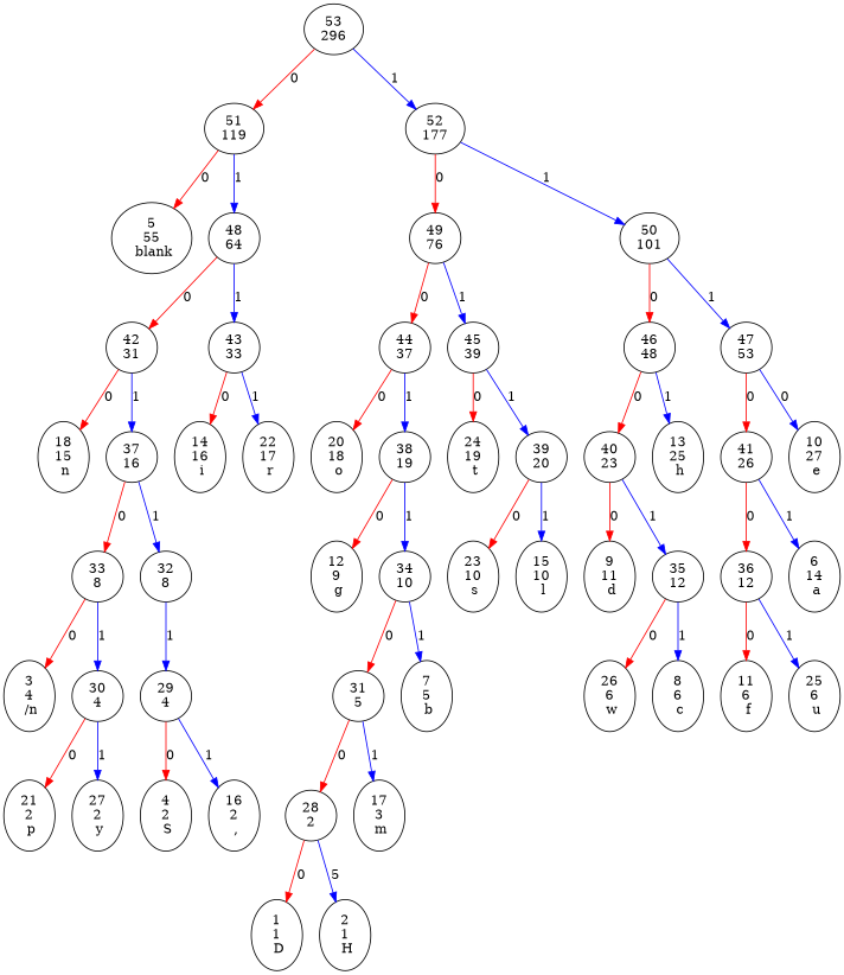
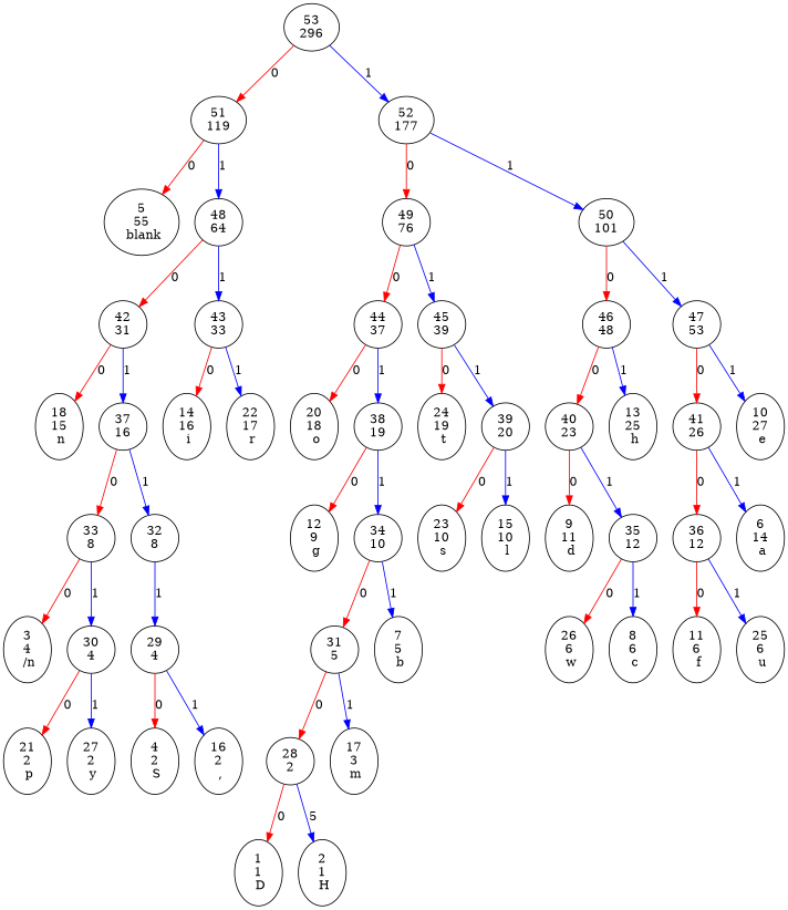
  digraph {
    edge [color=blue]
    "53\n296"
    "51\n119"
    "52\n177"
    "5\n55\n blank"
    "48\n64"
    "49\n76"
    "50\n101"
    "42\n31"
    "43\n33"
    "18\n15\n n"
    "37\n16"
    "14\n16\n i"
    "22\n17\n r"
    "33\n8"
    "32\n8"
    "3\n4\n /n"
    "30\n4"
    "29\n4"
    "21\n2\n p"
    "27\n2\n y"
    "4\n2\n S"
    "16\n2\n ,"
    "44\n37"
    "45\n39"
    "46\n48"
    "47\n53"
    "20\n18\n o"
    "38\n19"
    "24\n19\n t"
    "39\n20"
    "12\n9\n g"
    "34\n10"
    "31\n5"
    "7\n5\n b"
    "28\n2"
    "17\n3\n m"
    "1\n1\n D"
    "2\n1\n H"
    "23\n10\n s"
    "15\n10\n l"
    "40\n23"
    "13\n25\n h"
    "41\n26"
    "10\n27\n e"
    "9\n11\n d"
    "35\n12"
    "26\n6\n w"
    "8\n6\n c"
    "36\n12"
    "6\n14\n a"
    "11\n6\n f"
    "25\n6\n u"
    "53\n296" -> "51\n119" [color=red label=0]
    "53\n296" -> "52\n177" [label=1]
    "51\n119" -> "5\n55\n blank" [color=red label=0]
    "51\n119" -> "48\n64" [label=1]
    "52\n177" -> "49\n76" [color=red label=0]
    "52\n177" -> "50\n101" [label=1]
    "48\n64" -> "42\n31" [color=red label=0]
    "48\n64" -> "43\n33" [label=1]
    "49\n76" -> "44\n37" [color=red label=0]
    "49\n76" -> "45\n39" [label=1]
    "50\n101" -> "46\n48" [color=red label=0]
    "50\n101" -> "47\n53" [label=1]
    "42\n31" -> "18\n15\n n" [color=red label=0]
    "42\n31" -> "37\n16" [label=1]
    "43\n33" -> "14\n16\n i" [color=red label=0]
    "43\n33" -> "22\n17\n r" [label=1]
    "37\n16" -> "33\n8" [color=red label=0]
    "37\n16" -> "32\n8" [label=1]
    "33\n8" -> "3\n4\n /n" [color=red label=0]
    "33\n8" -> "30\n4" [label=1]
    "32\n8" -> "29\n4" [label=1]
    "30\n4" -> "21\n2\n p" [color=red label=0]
    "30\n4" -> "27\n2\n y" [label=1]
    "29\n4" -> "4\n2\n S" [color=red label=0]
    "29\n4" -> "16\n2\n ," [label=1]
    "44\n37" -> "20\n18\n o" [color=red label=0]
    "44\n37" -> "38\n19" [label=1]
    "45\n39" -> "24\n19\n t" [color=red label=0]
    "45\n39" -> "39\n20" [label=1]
    "46\n48" -> "40\n23" [color=red label=0]
    "46\n48" -> "13\n25\n h" [label=1]
    "47\n53" -> "41\n26" [color=red label=0]
-   "47\n53" -> "10\n27\n e" [label=0]
+   "47\n53" -> "10\n27\n e" [label=1]
    "38\n19" -> "12\n9\n g" [color=red label=0]
    "38\n19" -> "34\n10" [label=1]
    "39\n20" -> "23\n10\n s" [color=red label=0]
    "39\n20" -> "15\n10\n l" [label=1]
    "34\n10" -> "31\n5" [color=red label=0]
    "34\n10" -> "7\n5\n b" [label=1]
    "31\n5" -> "28\n2" [color=red label=0]
    "31\n5" -> "17\n3\n m" [label=1]
    "28\n2" -> "1\n1\n D" [color=red label=0]
    "28\n2" -> "2\n1\n H" [label=5]
    "40\n23" -> "9\n11\n d" [color=red label=0]
    "40\n23" -> "35\n12" [label=1]
    "41\n26" -> "36\n12" [color=red label=0]
    "41\n26" -> "6\n14\n a" [label=1]
    "35\n12" -> "26\n6\n w" [color=red label=0]
    "35\n12" -> "8\n6\n c" [label=1]
    "36\n12" -> "11\n6\n f" [color=red label=0]
    "36\n12" -> "25\n6\n u" [label=1]
  }
